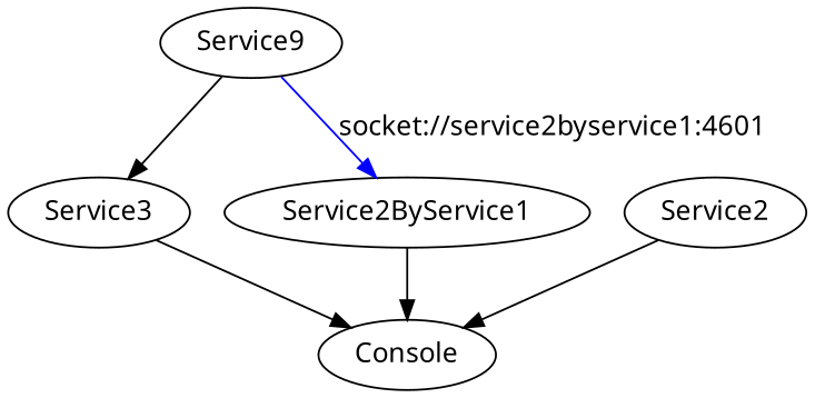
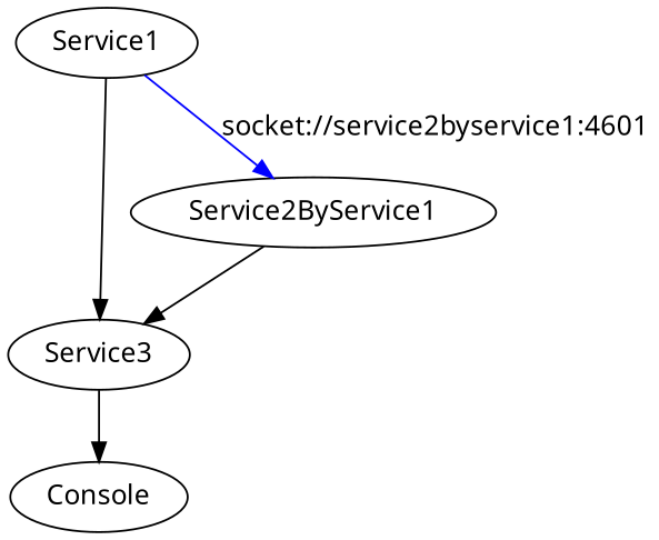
  digraph {
    fontname="Noto Sans"
    node [fontname="Noto Sans"]
    edge [fontname="Noto Sans"]
-   Service1 [label=Service9]
+   Service1
    Service3
    Service2ByService1
    Console
-   Service2
    Service1 -> Service3
    Service1 -> Service2ByService1 [color=blue label="socket://service2byservice1:4601"]
    Service3 -> Console
-   Service2ByService1 -> Console
-   Service2 -> Console
+   Service2ByService1 -> Service3
  }
